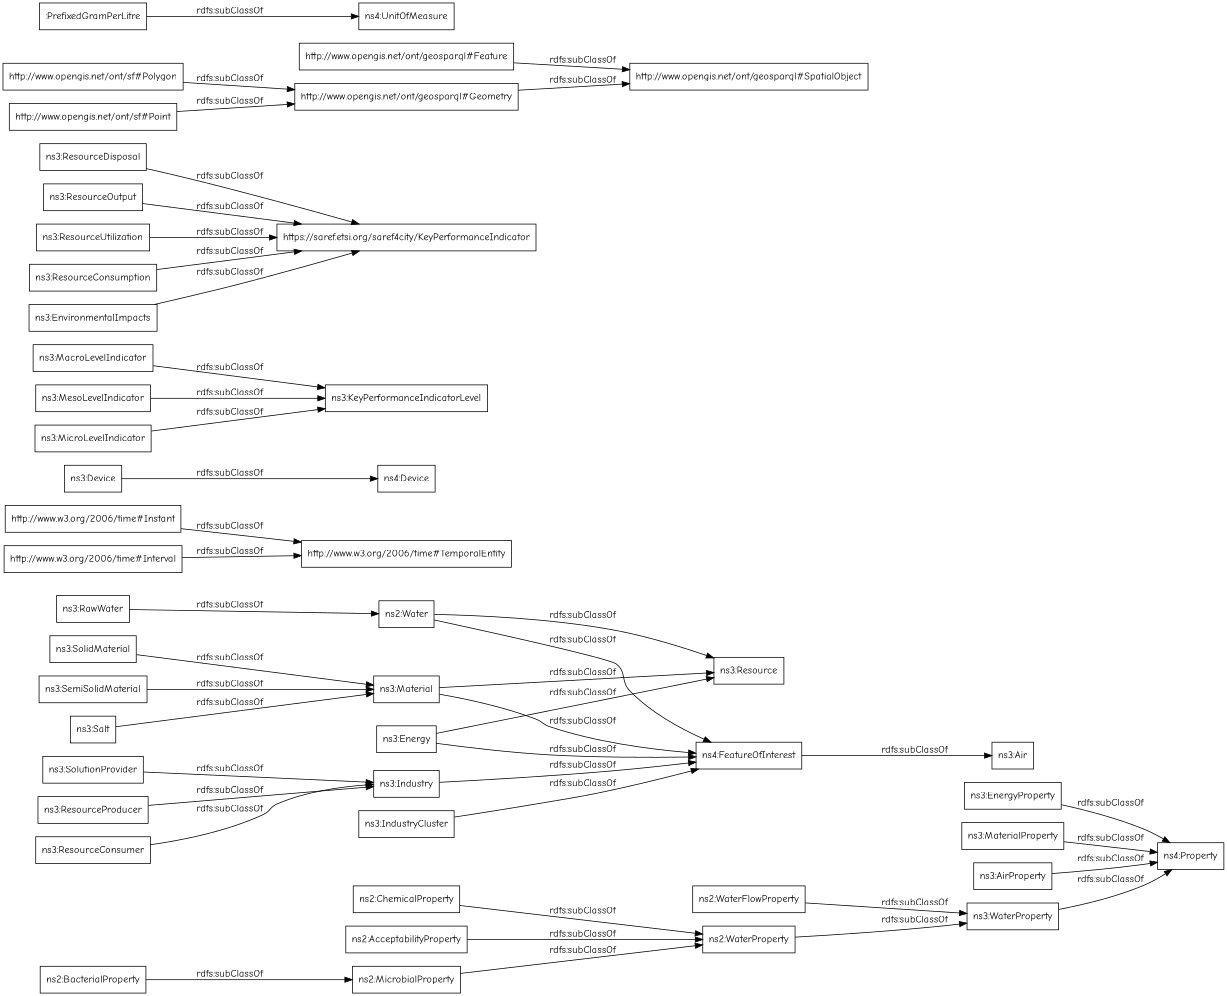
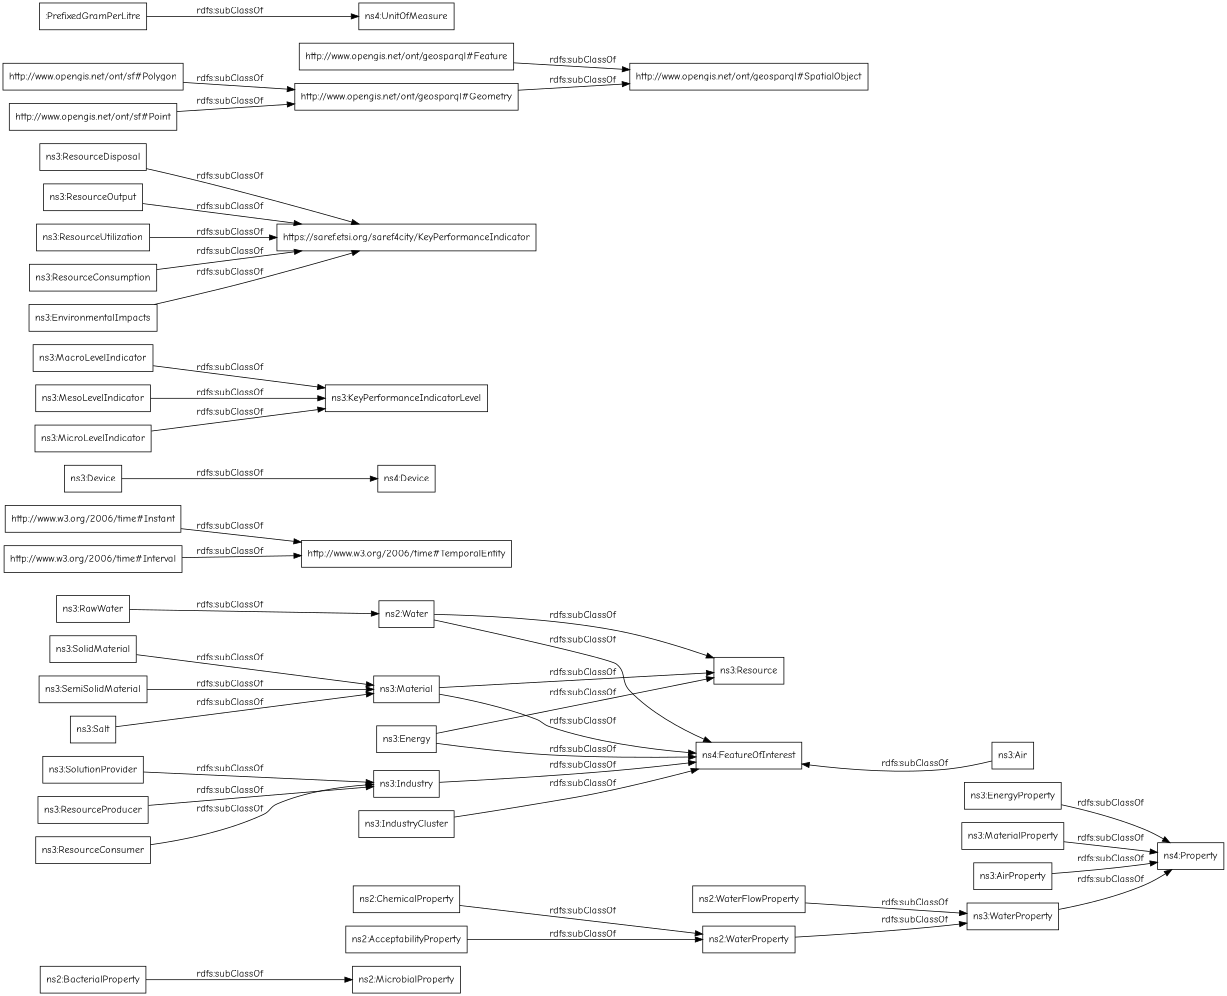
  digraph {
    fontname="Comic Neue"
    rankdir=LR
    node [color=black fontname="Comic Neue" shape=rectangle]
    edge [fontname="Comic Neue"]
    "ns2:MicrobialProperty"
    "ns2:WaterProperty"
    "ns3:WaterProperty"
    "ns3:ResourceConsumer"
    "ns3:Industry"
    "ns4:FeatureOfInterest"
    "ns3:Material"
    "ns3:Resource"
    "http://www.w3.org/2006/time#Instant"
    "http://www.w3.org/2006/time#TemporalEntity"
    "ns3:RawWater"
    "ns2:Water"
    "ns3:IndustryCluster"
    "ns4:Property"
    "ns3:Device"
    "ns4:Device"
    "ns3:Energy"
    "ns2:ChemicalProperty"
    "ns3:EnergyProperty"
    "ns3:MaterialProperty"
    "ns3:MacroLevelIndicator"
    "ns3:KeyPerformanceIndicatorLevel"
    "ns3:Salt"
    "ns3:AirProperty"
    "ns3:ResourceDisposal"
    "https://saref.etsi.org/saref4city/KeyPerformanceIndicator"
    "http://www.opengis.net/ont/geosparql#Geometry"
    "http://www.opengis.net/ont/geosparql#SpatialObject"
    "ns3:ResourceOutput"
    "ns3:ResourceUtilization"
    "ns2:BacterialProperty"
    "ns2:WaterFlowProperty"
    "http://www.opengis.net/ont/sf#Polygon"
    "http://www.opengis.net/ont/sf#Point"
    "ns3:ResourceConsumption"
    "ns3:EnvironmentalImpacts"
    "http://www.w3.org/2006/time#Interval"
    "ns3:SolutionProvider"
    ":PrefixedGramPerLitre"
    "ns4:UnitOfMeasure"
    "ns3:Air"
    "ns3:MesoLevelIndicator"
    "http://www.opengis.net/ont/geosparql#Feature"
    "ns3:MicroLevelIndicator"
    "ns3:SolidMaterial"
    "ns3:SemiSolidMaterial"
    "ns3:ResourceProducer"
    "ns2:AcceptabilityProperty"
-   "ns2:MicrobialProperty" -> "ns2:WaterProperty" [label="rdfs:subClassOf"]
    "ns2:WaterProperty" -> "ns3:WaterProperty" [label="rdfs:subClassOf"]
    "ns3:WaterProperty" -> "ns4:Property" [label="rdfs:subClassOf"]
    "ns3:ResourceConsumer" -> "ns3:Industry" [label="rdfs:subClassOf"]
    "ns3:Industry" -> "ns4:FeatureOfInterest" [label="rdfs:subClassOf"]
    "ns3:Material" -> "ns4:FeatureOfInterest" [label="rdfs:subClassOf"]
    "ns3:Material" -> "ns3:Resource" [label="rdfs:subClassOf"]
    "http://www.w3.org/2006/time#Instant" -> "http://www.w3.org/2006/time#TemporalEntity" [label="rdfs:subClassOf"]
    "ns3:RawWater" -> "ns2:Water" [label="rdfs:subClassOf"]
    "ns2:Water" -> "ns4:FeatureOfInterest" [label="rdfs:subClassOf"]
    "ns2:Water" -> "ns3:Resource" [label="rdfs:subClassOf"]
    "ns3:IndustryCluster" -> "ns4:FeatureOfInterest" [label="rdfs:subClassOf"]
    "ns3:Device" -> "ns4:Device" [label="rdfs:subClassOf"]
    "ns3:Energy" -> "ns4:FeatureOfInterest" [label="rdfs:subClassOf"]
    "ns3:Energy" -> "ns3:Resource" [label="rdfs:subClassOf"]
    "ns2:ChemicalProperty" -> "ns2:WaterProperty" [label="rdfs:subClassOf"]
    "ns3:EnergyProperty" -> "ns4:Property" [label="rdfs:subClassOf"]
    "ns3:MaterialProperty" -> "ns4:Property" [label="rdfs:subClassOf"]
    "ns3:MacroLevelIndicator" -> "ns3:KeyPerformanceIndicatorLevel" [label="rdfs:subClassOf"]
    "ns3:Salt" -> "ns3:Material" [label="rdfs:subClassOf"]
    "ns3:AirProperty" -> "ns4:Property" [label="rdfs:subClassOf"]
    "ns3:ResourceDisposal" -> "https://saref.etsi.org/saref4city/KeyPerformanceIndicator" [label="rdfs:subClassOf"]
    "http://www.opengis.net/ont/geosparql#Geometry" -> "http://www.opengis.net/ont/geosparql#SpatialObject" [label="rdfs:subClassOf"]
    "ns3:ResourceOutput" -> "https://saref.etsi.org/saref4city/KeyPerformanceIndicator" [label="rdfs:subClassOf"]
    "ns3:ResourceUtilization" -> "https://saref.etsi.org/saref4city/KeyPerformanceIndicator" [label="rdfs:subClassOf"]
    "ns2:BacterialProperty" -> "ns2:MicrobialProperty" [label="rdfs:subClassOf"]
    "ns2:WaterFlowProperty" -> "ns3:WaterProperty" [label="rdfs:subClassOf"]
    "http://www.opengis.net/ont/sf#Polygon" -> "http://www.opengis.net/ont/geosparql#Geometry" [label="rdfs:subClassOf"]
    "http://www.opengis.net/ont/sf#Point" -> "http://www.opengis.net/ont/geosparql#Geometry" [label="rdfs:subClassOf"]
    "ns3:ResourceConsumption" -> "https://saref.etsi.org/saref4city/KeyPerformanceIndicator" [label="rdfs:subClassOf"]
    "ns3:EnvironmentalImpacts" -> "https://saref.etsi.org/saref4city/KeyPerformanceIndicator" [label="rdfs:subClassOf"]
    "http://www.w3.org/2006/time#Interval" -> "http://www.w3.org/2006/time#TemporalEntity" [label="rdfs:subClassOf"]
    "ns3:SolutionProvider" -> "ns3:Industry" [label="rdfs:subClassOf"]
    ":PrefixedGramPerLitre" -> "ns4:UnitOfMeasure" [label="rdfs:subClassOf"]
-   "ns4:FeatureOfInterest" -> "ns3:Air" [label="rdfs:subClassOf"]
+   "ns3:Air" -> "ns4:FeatureOfInterest" [label="rdfs:subClassOf"]
    "ns3:MesoLevelIndicator" -> "ns3:KeyPerformanceIndicatorLevel" [label="rdfs:subClassOf"]
    "http://www.opengis.net/ont/geosparql#Feature" -> "http://www.opengis.net/ont/geosparql#SpatialObject" [label="rdfs:subClassOf"]
    "ns3:MicroLevelIndicator" -> "ns3:KeyPerformanceIndicatorLevel" [label="rdfs:subClassOf"]
    "ns3:SolidMaterial" -> "ns3:Material" [label="rdfs:subClassOf"]
    "ns3:SemiSolidMaterial" -> "ns3:Material" [label="rdfs:subClassOf"]
    "ns3:ResourceProducer" -> "ns3:Industry" [label="rdfs:subClassOf"]
    "ns2:AcceptabilityProperty" -> "ns2:WaterProperty" [label="rdfs:subClassOf"]
  }
